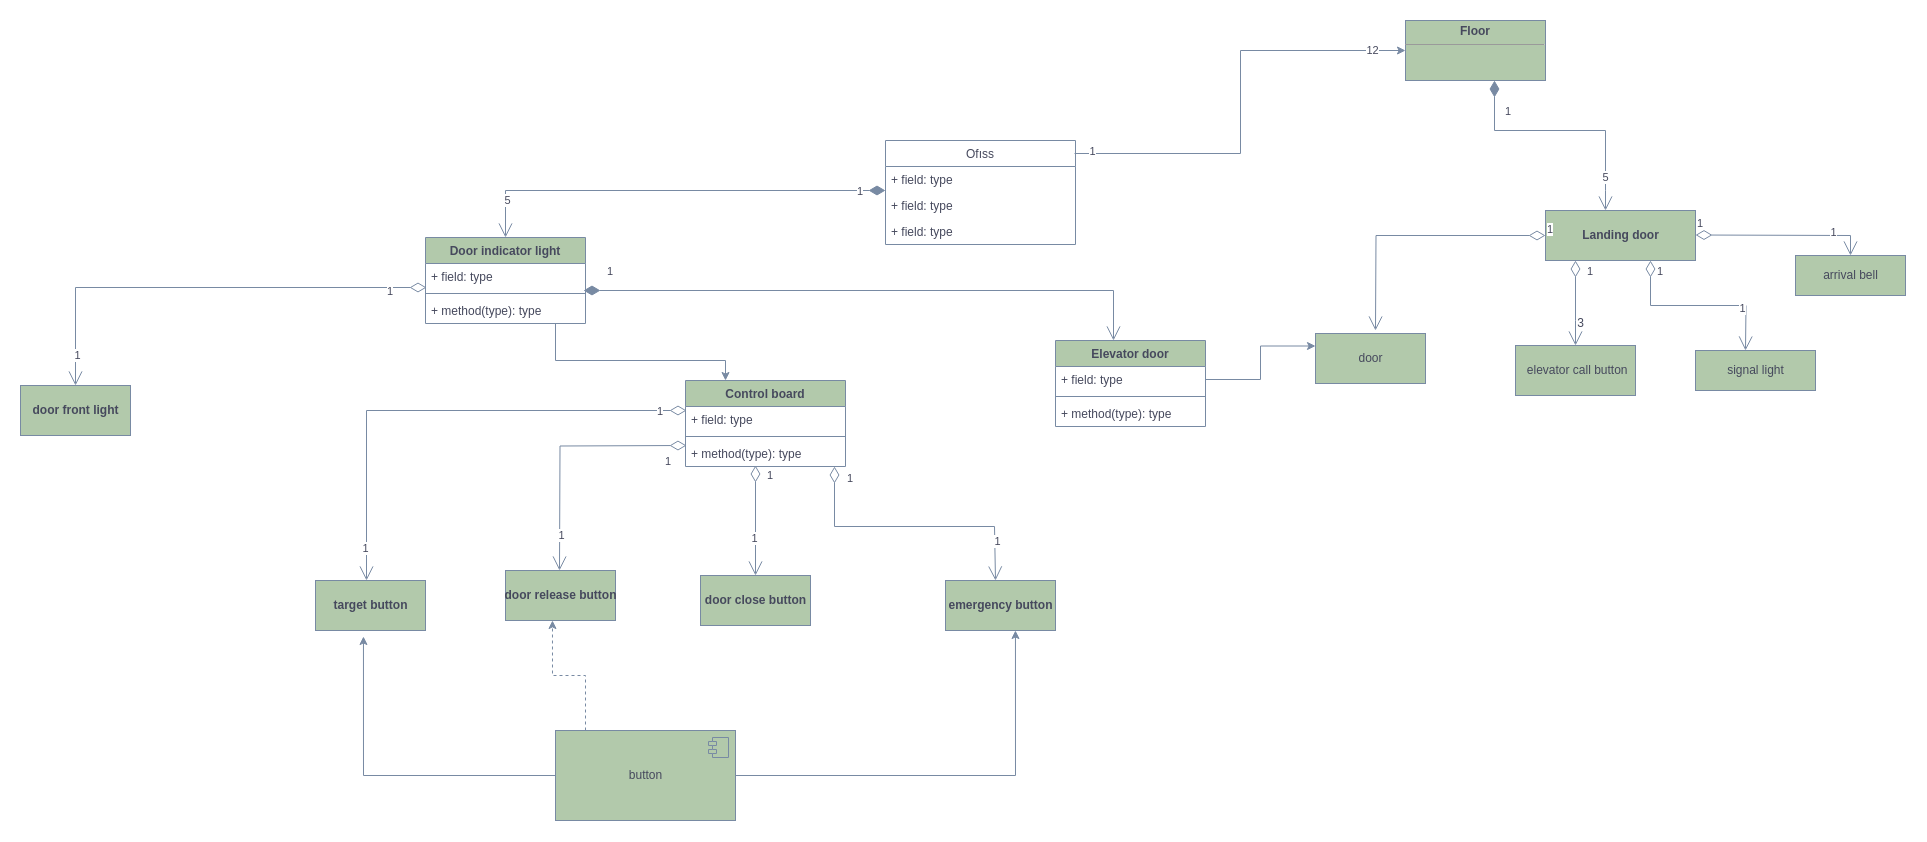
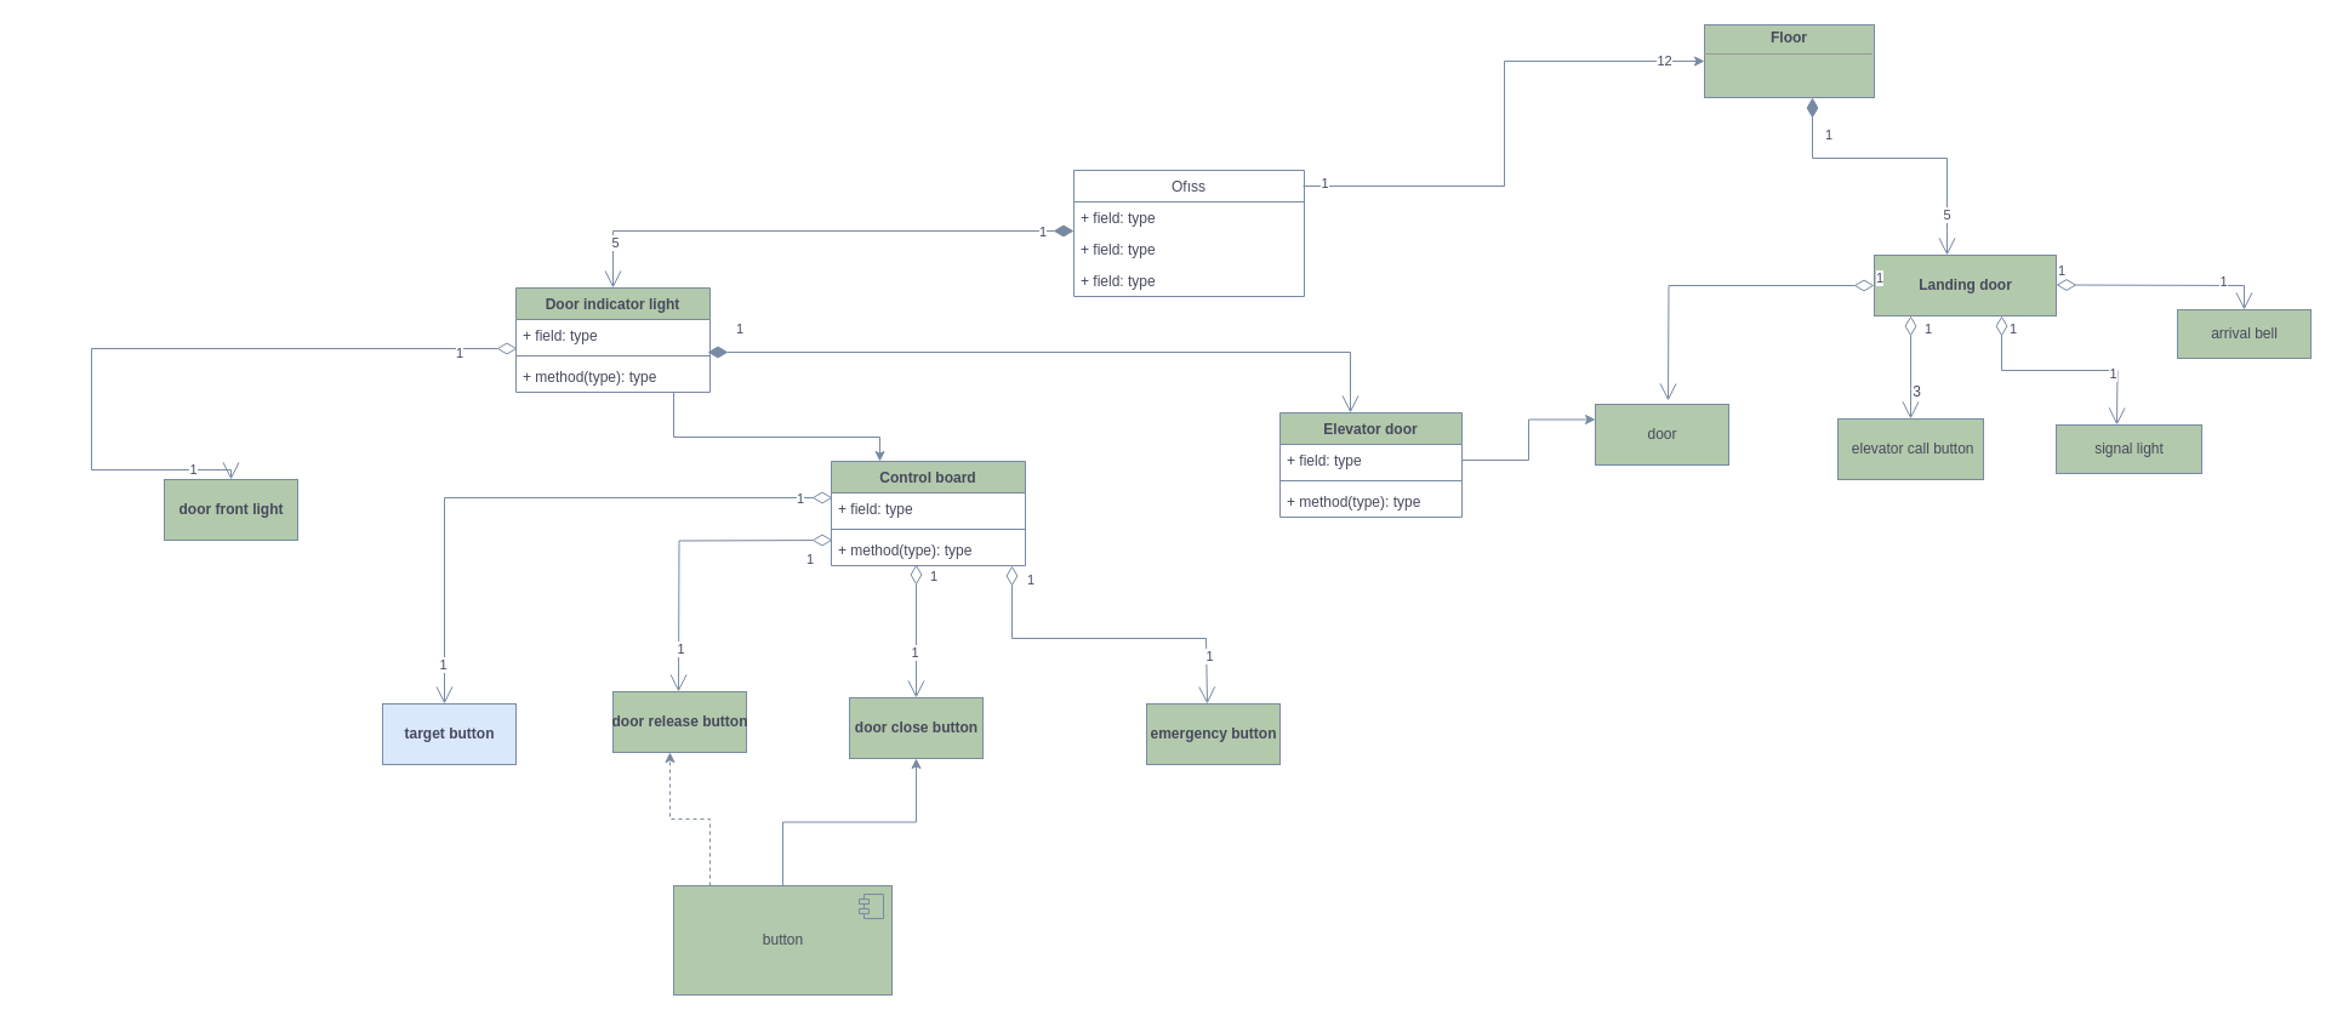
  <mxCell id="0" />
  <mxCell id="1" parent="0" />
  <mxCell id="2" value="Ofıss" style="swimlane;fontStyle=0;childLayout=stackLayout;horizontal=1;startSize=26;fillColor=none;horizontalStack=0;resizeParent=1;resizeParentMax=0;resizeLast=0;collapsible=1;marginBottom=0;strokeColor=#788AA3;fontColor=#46495D;" vertex="1" parent="1"><mxGeometry x="885" y="140" width="190" height="104" as="geometry" /></mxCell>
  <mxCell id="3" value="+ field: type" style="text;strokeColor=none;fillColor=none;align=left;verticalAlign=top;spacingLeft=4;spacingRight=4;overflow=hidden;rotatable=0;points=[[0,0.5],[1,0.5]];portConstraint=eastwest;fontColor=#46495D;" vertex="1" parent="2"><mxGeometry y="26" width="190" height="26" as="geometry" /></mxCell>
  <mxCell id="4" value="+ field: type" style="text;strokeColor=none;fillColor=none;align=left;verticalAlign=top;spacingLeft=4;spacingRight=4;overflow=hidden;rotatable=0;points=[[0,0.5],[1,0.5]];portConstraint=eastwest;fontColor=#46495D;" vertex="1" parent="2"><mxGeometry y="52" width="190" height="26" as="geometry" /></mxCell>
  <mxCell id="5" value="+ field: type" style="text;strokeColor=none;fillColor=none;align=left;verticalAlign=top;spacingLeft=4;spacingRight=4;overflow=hidden;rotatable=0;points=[[0,0.5],[1,0.5]];portConstraint=eastwest;fontColor=#46495D;" vertex="1" parent="2"><mxGeometry y="78" width="190" height="26" as="geometry" /></mxCell>
  <mxCell id="6" value="" style="edgeStyle=elbowEdgeStyle;elbow=horizontal;endArrow=classic;html=1;rounded=0;exitX=0.995;exitY=0.125;exitDx=0;exitDy=0;exitPerimeter=0;strokeColor=#788AA3;fontColor=#46495D;" edge="1" parent="1" source="2"><mxGeometry width="50" height="50" relative="1" as="geometry"><mxPoint x="1325" y="180" as="sourcePoint" /><mxPoint x="1405" y="50" as="targetPoint" /></mxGeometry></mxCell>
  <mxCell id="7" value="1" style="edgeLabel;html=1;align=center;verticalAlign=middle;resizable=0;points=[];fontColor=#46495D;" vertex="1" connectable="0" parent="6"><mxGeometry x="-0.922" y="3" relative="1" as="geometry"><mxPoint as="offset" /></mxGeometry></mxCell>
  <mxCell id="8" value="12" style="edgeLabel;html=1;align=center;verticalAlign=middle;resizable=0;points=[];fontColor=#46495D;" vertex="1" connectable="0" parent="6"><mxGeometry x="0.843" y="1" relative="1" as="geometry"><mxPoint as="offset" /></mxGeometry></mxCell>
  <mxCell id="9" value="&lt;p style=&quot;margin:0px;margin-top:4px;text-align:center;&quot;&gt;&lt;b&gt;Floor&lt;/b&gt;&lt;/p&gt;&lt;hr size=&quot;1&quot;&gt;&lt;div style=&quot;height:2px;&quot;&gt;&lt;/div&gt;" style="verticalAlign=top;align=left;overflow=fill;fontSize=12;fontFamily=Helvetica;html=1;fillColor=#B2C9AB;strokeColor=#788AA3;fontColor=#46495D;" vertex="1" parent="1"><mxGeometry x="1405" y="20" width="140" height="60" as="geometry" /></mxCell>
  <mxCell id="10" value="1" style="endArrow=open;html=1;endSize=12;startArrow=diamondThin;startSize=14;startFill=1;edgeStyle=orthogonalEdgeStyle;align=left;verticalAlign=bottom;rounded=0;strokeColor=#788AA3;fontColor=#46495D;" edge="1" parent="1"><mxGeometry x="-0.513" y="10" relative="1" as="geometry"><mxPoint x="1494" y="80" as="sourcePoint" /><mxPoint x="1605" y="210" as="targetPoint" /><Array as="points"><mxPoint x="1494" y="130" /><mxPoint x="1605" y="130" /><mxPoint x="1605" y="190" /></Array><mxPoint as="offset" /></mxGeometry></mxCell>
  <mxCell id="11" value="5" style="edgeLabel;html=1;align=center;verticalAlign=middle;resizable=0;points=[];fontColor=#46495D;" vertex="1" connectable="0" parent="10"><mxGeometry x="0.718" y="-1" relative="1" as="geometry"><mxPoint as="offset" /></mxGeometry></mxCell>
  <mxCell id="12" value="&lt;b&gt;Landing door&lt;/b&gt;" style="html=1;fillColor=#B2C9AB;strokeColor=#788AA3;fontColor=#46495D;" vertex="1" parent="1"><mxGeometry x="1545" y="210" width="150" height="50" as="geometry" /></mxCell>
  <mxCell id="13" value="1" style="endArrow=open;html=1;endSize=12;startArrow=diamondThin;startSize=14;startFill=0;edgeStyle=orthogonalEdgeStyle;align=left;verticalAlign=bottom;rounded=0;strokeColor=#788AA3;fontColor=#46495D;" edge="1" parent="1" target="15"><mxGeometry x="-1" y="3" relative="1" as="geometry"><mxPoint x="1695" y="234.5" as="sourcePoint" /><mxPoint x="1765" y="280" as="targetPoint" /></mxGeometry></mxCell>
  <mxCell id="14" value="1" style="edgeLabel;html=1;align=center;verticalAlign=middle;resizable=0;points=[];fontColor=#46495D;" vertex="1" connectable="0" parent="13"><mxGeometry x="0.561" y="4" relative="1" as="geometry"><mxPoint y="1" as="offset" /></mxGeometry></mxCell>
  <mxCell id="15" value="arrival bell" style="html=1;fillColor=#B2C9AB;strokeColor=#788AA3;fontColor=#46495D;" vertex="1" parent="1"><mxGeometry x="1795" y="255" width="110" height="40" as="geometry" /></mxCell>
  <mxCell id="16" value="1" style="endArrow=open;html=1;endSize=12;startArrow=diamondThin;startSize=14;startFill=0;edgeStyle=orthogonalEdgeStyle;align=left;verticalAlign=bottom;rounded=0;exitX=0.7;exitY=1;exitDx=0;exitDy=0;exitPerimeter=0;strokeColor=#788AA3;fontColor=#46495D;" edge="1" parent="1" source="12"><mxGeometry x="-0.784" y="5" relative="1" as="geometry"><mxPoint x="1605" y="280" as="sourcePoint" /><mxPoint x="1745" y="350" as="targetPoint" /><mxPoint as="offset" /></mxGeometry></mxCell>
  <mxCell id="17" value="1" style="edgeLabel;html=1;align=center;verticalAlign=middle;resizable=0;points=[];fontColor=#46495D;" vertex="1" connectable="0" parent="16"><mxGeometry x="0.47" y="-2" relative="1" as="geometry"><mxPoint as="offset" /></mxGeometry></mxCell>
  <mxCell id="18" value="signal light" style="html=1;fillColor=#B2C9AB;strokeColor=#788AA3;fontColor=#46495D;" vertex="1" parent="1"><mxGeometry x="1695" y="350" width="120" height="40" as="geometry" /></mxCell>
  <mxCell id="19" value="&amp;nbsp;elevator call button" style="html=1;fillColor=#B2C9AB;strokeColor=#788AA3;fontColor=#46495D;" vertex="1" parent="1"><mxGeometry x="1515" y="345" width="120" height="50" as="geometry" /></mxCell>
  <mxCell id="20" value="1" style="endArrow=open;html=1;endSize=12;startArrow=diamondThin;startSize=14;startFill=0;edgeStyle=orthogonalEdgeStyle;align=left;verticalAlign=bottom;rounded=0;exitX=0.2;exitY=1;exitDx=0;exitDy=0;exitPerimeter=0;entryX=0.5;entryY=0;entryDx=0;entryDy=0;strokeColor=#788AA3;fontColor=#46495D;" edge="1" parent="1" source="12" target="19"><mxGeometry x="-0.529" y="10" relative="1" as="geometry"><mxPoint x="1605" y="280" as="sourcePoint" /><mxPoint x="1765" y="280" as="targetPoint" /><Array as="points"><mxPoint x="1575" y="320" /><mxPoint x="1575" y="320" /></Array><mxPoint as="offset" /></mxGeometry></mxCell>
  <mxCell id="21" value="3" style="text;html=1;align=center;verticalAlign=middle;resizable=0;points=[];autosize=1;strokeColor=none;fillColor=none;fontColor=#46495D;" vertex="1" parent="1"><mxGeometry x="1570" y="313" width="20" height="20" as="geometry" /></mxCell>
  <mxCell id="22" value="door" style="html=1;fillColor=#B2C9AB;strokeColor=#788AA3;fontColor=#46495D;" vertex="1" parent="1"><mxGeometry x="1315" y="333" width="110" height="50" as="geometry" /></mxCell>
  <mxCell id="23" value="1" style="endArrow=open;html=1;endSize=12;startArrow=diamondThin;startSize=14;startFill=0;edgeStyle=orthogonalEdgeStyle;align=left;verticalAlign=bottom;rounded=0;exitX=0;exitY=0.5;exitDx=0;exitDy=0;strokeColor=#788AA3;fontColor=#46495D;" edge="1" parent="1" source="12"><mxGeometry x="-1" y="3" relative="1" as="geometry"><mxPoint x="1335" y="360" as="sourcePoint" /><mxPoint x="1375" y="330" as="targetPoint" /></mxGeometry></mxCell>
  <mxCell id="24" value="1" style="endArrow=open;html=1;endSize=12;startArrow=diamondThin;startSize=14;startFill=1;edgeStyle=orthogonalEdgeStyle;align=left;verticalAlign=bottom;rounded=0;strokeColor=#788AA3;fontColor=#46495D;" edge="1" parent="1"><mxGeometry x="-0.924" y="10" relative="1" as="geometry"><mxPoint x="583" y="290" as="sourcePoint" /><mxPoint x="1113" y="340" as="targetPoint" /><Array as="points"><mxPoint x="1113" y="290" /></Array><mxPoint as="offset" /></mxGeometry></mxCell>
  <mxCell id="25" value="Elevator door" style="swimlane;fontStyle=1;align=center;verticalAlign=top;childLayout=stackLayout;horizontal=1;startSize=26;horizontalStack=0;resizeParent=1;resizeParentMax=0;resizeLast=0;collapsible=1;marginBottom=0;fillColor=#B2C9AB;strokeColor=#788AA3;fontColor=#46495D;" vertex="1" parent="1"><mxGeometry x="1055" y="340" width="150" height="86" as="geometry" /></mxCell>
  <mxCell id="26" value="+ field: type" style="text;strokeColor=none;fillColor=none;align=left;verticalAlign=top;spacingLeft=4;spacingRight=4;overflow=hidden;rotatable=0;points=[[0,0.5],[1,0.5]];portConstraint=eastwest;fontColor=#46495D;" vertex="1" parent="25"><mxGeometry y="26" width="150" height="26" as="geometry" /></mxCell>
  <mxCell id="27" value="" style="line;strokeWidth=1;fillColor=none;align=left;verticalAlign=middle;spacingTop=-1;spacingLeft=3;spacingRight=3;rotatable=0;labelPosition=right;points=[];portConstraint=eastwest;strokeColor=#788AA3;fontColor=#46495D;" vertex="1" parent="25"><mxGeometry y="52" width="150" height="8" as="geometry" /></mxCell>
  <mxCell id="28" value="+ method(type): type" style="text;strokeColor=none;fillColor=none;align=left;verticalAlign=top;spacingLeft=4;spacingRight=4;overflow=hidden;rotatable=0;points=[[0,0.5],[1,0.5]];portConstraint=eastwest;fontColor=#46495D;" vertex="1" parent="25"><mxGeometry y="60" width="150" height="26" as="geometry" /></mxCell>
  <mxCell id="29" style="edgeStyle=orthogonalEdgeStyle;rounded=0;orthogonalLoop=1;jettySize=auto;html=1;entryX=0;entryY=0.25;entryDx=0;entryDy=0;strokeColor=#788AA3;fontColor=#46495D;" edge="1" parent="1" source="26" target="22"><mxGeometry relative="1" as="geometry" /></mxCell>
  <mxCell id="30" value="Control board" style="swimlane;fontStyle=1;align=center;verticalAlign=top;childLayout=stackLayout;horizontal=1;startSize=26;horizontalStack=0;resizeParent=1;resizeParentMax=0;resizeLast=0;collapsible=1;marginBottom=0;fillColor=#B2C9AB;strokeColor=#788AA3;fontColor=#46495D;" vertex="1" parent="1"><mxGeometry x="685" y="380" width="160" height="86" as="geometry" /></mxCell>
  <mxCell id="31" value="+ field: type" style="text;strokeColor=none;fillColor=none;align=left;verticalAlign=top;spacingLeft=4;spacingRight=4;overflow=hidden;rotatable=0;points=[[0,0.5],[1,0.5]];portConstraint=eastwest;fontColor=#46495D;" vertex="1" parent="30"><mxGeometry y="26" width="160" height="26" as="geometry" /></mxCell>
  <mxCell id="32" value="" style="line;strokeWidth=1;fillColor=none;align=left;verticalAlign=middle;spacingTop=-1;spacingLeft=3;spacingRight=3;rotatable=0;labelPosition=right;points=[];portConstraint=eastwest;strokeColor=#788AA3;fontColor=#46495D;" vertex="1" parent="30"><mxGeometry y="52" width="160" height="8" as="geometry" /></mxCell>
  <mxCell id="33" value="+ method(type): type" style="text;strokeColor=none;fillColor=none;align=left;verticalAlign=top;spacingLeft=4;spacingRight=4;overflow=hidden;rotatable=0;points=[[0,0.5],[1,0.5]];portConstraint=eastwest;fontColor=#46495D;" vertex="1" parent="30"><mxGeometry y="60" width="160" height="26" as="geometry" /></mxCell>
  <mxCell id="34" value="1" style="endArrow=open;html=1;endSize=12;startArrow=diamondThin;startSize=14;startFill=1;edgeStyle=orthogonalEdgeStyle;align=left;verticalAlign=bottom;rounded=0;strokeColor=#788AA3;fontColor=#46495D;" edge="1" parent="1" target="36"><mxGeometry x="-0.861" y="10" relative="1" as="geometry"><mxPoint x="885" y="190" as="sourcePoint" /><mxPoint x="605" y="250" as="targetPoint" /><Array as="points"><mxPoint x="505" y="190" /></Array><mxPoint as="offset" /></mxGeometry></mxCell>
  <mxCell id="35" value="5" style="edgeLabel;html=1;align=center;verticalAlign=middle;resizable=0;points=[];fontColor=#46495D;" vertex="1" connectable="0" parent="34"><mxGeometry x="0.821" y="1" relative="1" as="geometry"><mxPoint as="offset" /></mxGeometry></mxCell>
  <mxCell id="36" value="Door indicator light" style="swimlane;fontStyle=1;align=center;verticalAlign=top;childLayout=stackLayout;horizontal=1;startSize=26;horizontalStack=0;resizeParent=1;resizeParentMax=0;resizeLast=0;collapsible=1;marginBottom=0;fillColor=#B2C9AB;strokeColor=#788AA3;fontColor=#46495D;" vertex="1" parent="1"><mxGeometry x="425" y="237" width="160" height="86" as="geometry" /></mxCell>
  <mxCell id="37" value="+ field: type" style="text;strokeColor=none;fillColor=none;align=left;verticalAlign=top;spacingLeft=4;spacingRight=4;overflow=hidden;rotatable=0;points=[[0,0.5],[1,0.5]];portConstraint=eastwest;fontColor=#46495D;" vertex="1" parent="36"><mxGeometry y="26" width="160" height="26" as="geometry" /></mxCell>
  <mxCell id="38" value="" style="line;strokeWidth=1;fillColor=none;align=left;verticalAlign=middle;spacingTop=-1;spacingLeft=3;spacingRight=3;rotatable=0;labelPosition=right;points=[];portConstraint=eastwest;strokeColor=#788AA3;fontColor=#46495D;" vertex="1" parent="36"><mxGeometry y="52" width="160" height="8" as="geometry" /></mxCell>
  <mxCell id="39" value="+ method(type): type" style="text;strokeColor=none;fillColor=none;align=left;verticalAlign=top;spacingLeft=4;spacingRight=4;overflow=hidden;rotatable=0;points=[[0,0.5],[1,0.5]];portConstraint=eastwest;fontColor=#46495D;" vertex="1" parent="36"><mxGeometry y="60" width="160" height="26" as="geometry" /></mxCell>
  <mxCell id="40" value="1" style="endArrow=open;html=1;endSize=12;startArrow=diamondThin;startSize=14;startFill=0;edgeStyle=orthogonalEdgeStyle;align=left;verticalAlign=bottom;rounded=0;strokeColor=#788AA3;fontColor=#46495D;" edge="1" parent="1"><mxGeometry x="-0.85" y="11" relative="1" as="geometry"><mxPoint x="834" y="466" as="sourcePoint" /><mxPoint x="995" y="580" as="targetPoint" /><Array as="points"><mxPoint x="834" y="526" /><mxPoint x="994" y="526" /></Array><mxPoint as="offset" /></mxGeometry></mxCell>
  <mxCell id="41" value="1" style="edgeLabel;html=1;align=center;verticalAlign=middle;resizable=0;points=[];fontColor=#46495D;" vertex="1" connectable="0" parent="40"><mxGeometry x="0.716" y="2" relative="1" as="geometry"><mxPoint as="offset" /></mxGeometry></mxCell>
  <mxCell id="42" value="&lt;b&gt;emergency button&lt;/b&gt;" style="html=1;fillColor=#B2C9AB;strokeColor=#788AA3;fontColor=#46495D;" vertex="1" parent="1"><mxGeometry x="945" y="580" width="110" height="50" as="geometry" /></mxCell>
  <mxCell id="43" value="1" style="endArrow=open;html=1;endSize=12;startArrow=diamondThin;startSize=14;startFill=0;edgeStyle=orthogonalEdgeStyle;align=left;verticalAlign=bottom;rounded=0;strokeColor=#788AA3;fontColor=#46495D;" edge="1" parent="1" target="45"><mxGeometry x="-0.385" y="18" relative="1" as="geometry"><mxPoint x="755" y="465" as="sourcePoint" /><mxPoint x="755" y="600" as="targetPoint" /><Array as="points"><mxPoint x="755" y="585" /></Array><mxPoint x="-8" y="-15" as="offset" /></mxGeometry></mxCell>
  <mxCell id="44" value="1" style="edgeLabel;html=1;align=center;verticalAlign=middle;resizable=0;points=[];fontColor=#46495D;" vertex="1" connectable="0" parent="43"><mxGeometry x="0.309" y="-2" relative="1" as="geometry"><mxPoint as="offset" /></mxGeometry></mxCell>
  <mxCell id="45" value="&lt;b&gt;door close button&lt;/b&gt;" style="html=1;fillColor=#B2C9AB;strokeColor=#788AA3;fontColor=#46495D;" vertex="1" parent="1"><mxGeometry x="700" y="575" width="110" height="50" as="geometry" /></mxCell>
  <mxCell id="46" value="1" style="endArrow=open;html=1;endSize=12;startArrow=diamondThin;startSize=14;startFill=0;edgeStyle=orthogonalEdgeStyle;align=left;verticalAlign=bottom;rounded=0;exitX=-0.019;exitY=0.192;exitDx=0;exitDy=0;exitPerimeter=0;strokeColor=#788AA3;fontColor=#46495D;" edge="1" parent="1"><mxGeometry x="-0.815" y="25" relative="1" as="geometry"><mxPoint x="685.96" y="444.992" as="sourcePoint" /><mxPoint x="559" y="570" as="targetPoint" /><mxPoint as="offset" /></mxGeometry></mxCell>
  <mxCell id="47" value="1" style="edgeLabel;html=1;align=center;verticalAlign=middle;resizable=0;points=[];fontColor=#46495D;" vertex="1" connectable="0" parent="46"><mxGeometry x="0.714" y="1" relative="1" as="geometry"><mxPoint as="offset" /></mxGeometry></mxCell>
  <mxCell id="48" value="&lt;b&gt;door release button&lt;/b&gt;" style="html=1;fillColor=#B2C9AB;strokeColor=#788AA3;fontColor=#46495D;" vertex="1" parent="1"><mxGeometry x="505" y="570" width="110" height="50" as="geometry" /></mxCell>
  <mxCell id="49" value="1" style="endArrow=open;html=1;endSize=12;startArrow=diamondThin;startSize=14;startFill=0;edgeStyle=orthogonalEdgeStyle;align=left;verticalAlign=bottom;rounded=0;strokeColor=#788AA3;fontColor=#46495D;" edge="1" parent="1"><mxGeometry x="-0.874" y="10" relative="1" as="geometry"><mxPoint x="686" y="410" as="sourcePoint" /><mxPoint x="366" y="580" as="targetPoint" /><Array as="points"><mxPoint x="366" y="410" /><mxPoint x="366" y="580" /></Array><mxPoint as="offset" /></mxGeometry></mxCell>
  <mxCell id="50" value="1" style="edgeLabel;html=1;align=center;verticalAlign=middle;resizable=0;points=[];fontColor=#46495D;" vertex="1" connectable="0" parent="49"><mxGeometry x="0.865" y="-2" relative="1" as="geometry"><mxPoint as="offset" /></mxGeometry></mxCell>
- <mxCell id="51" value="&lt;b&gt;target button&lt;/b&gt;" style="html=1;fillColor=#B2C9AB;strokeColor=#788AA3;fontColor=#46495D;" vertex="1" parent="1"><mxGeometry x="315" y="580" width="110" height="50" as="geometry" /></mxCell>
- <mxCell id="52" style="edgeStyle=orthogonalEdgeStyle;rounded=0;orthogonalLoop=1;jettySize=auto;html=1;entryX=0.436;entryY=1.12;entryDx=0;entryDy=0;entryPerimeter=0;strokeColor=#788AA3;fontColor=#46495D;" edge="1" parent="1" source="55" target="51"><mxGeometry relative="1" as="geometry" /></mxCell>
+ <mxCell id="51" value="&lt;b&gt;target button&lt;/b&gt;" style="html=1;fillColor=#dae8fc;strokeColor=#788AA3;fontColor=#46495D;" vertex="1" parent="1"><mxGeometry x="315" y="580" width="110" height="50" as="geometry" /></mxCell>
+ <mxCell id="52" style="edgeStyle=orthogonalEdgeStyle;rounded=0;orthogonalLoop=1;jettySize=auto;html=1;strokeColor=#788AA3;fontColor=#46495D;" edge="1" parent="1" source="55" target="45"><mxGeometry relative="1" as="geometry" /></mxCell>
  <mxCell id="53" style="edgeStyle=orthogonalEdgeStyle;rounded=0;orthogonalLoop=1;jettySize=auto;html=1;entryX=0.427;entryY=1;entryDx=0;entryDy=0;entryPerimeter=0;strokeColor=#788AA3;fontColor=#46495D;dashed=1;" edge="1" parent="1" source="55" target="48"><mxGeometry relative="1" as="geometry"><Array as="points"><mxPoint x="585" y="675" /><mxPoint x="552" y="675" /></Array></mxGeometry></mxCell>
- <mxCell id="54" style="edgeStyle=orthogonalEdgeStyle;rounded=0;orthogonalLoop=1;jettySize=auto;html=1;entryX=0.636;entryY=1;entryDx=0;entryDy=0;entryPerimeter=0;strokeColor=#788AA3;fontColor=#46495D;" edge="1" parent="1" source="55" target="42"><mxGeometry relative="1" as="geometry" /></mxCell>
  <mxCell id="55" value="button" style="html=1;dropTarget=0;fillColor=#B2C9AB;strokeColor=#788AA3;fontColor=#46495D;" vertex="1" parent="1"><mxGeometry x="555" y="730" width="180" height="90" as="geometry" /></mxCell>
  <mxCell id="56" value="" style="shape=module;jettyWidth=8;jettyHeight=4;fillColor=#B2C9AB;strokeColor=#788AA3;fontColor=#46495D;" vertex="1" parent="55"><mxGeometry x="1" width="20" height="20" relative="1" as="geometry"><mxPoint x="-27" y="7" as="offset" /></mxGeometry></mxCell>
  <mxCell id="57" value="1" style="endArrow=open;html=1;endSize=12;startArrow=diamondThin;startSize=14;startFill=0;edgeStyle=orthogonalEdgeStyle;align=left;verticalAlign=bottom;rounded=0;strokeColor=#788AA3;fontColor=#46495D;" edge="1" parent="1" target="59"><mxGeometry x="-0.818" y="13" relative="1" as="geometry"><mxPoint x="426" y="287" as="sourcePoint" /><mxPoint x="75" y="410" as="targetPoint" /><Array as="points"><mxPoint x="75" y="287" /><mxPoint x="75" y="387" /></Array><mxPoint as="offset" /></mxGeometry></mxCell>
  <mxCell id="58" value="1" style="edgeLabel;html=1;align=center;verticalAlign=middle;resizable=0;points=[];fontColor=#46495D;" vertex="1" connectable="0" parent="57"><mxGeometry x="0.862" y="1" relative="1" as="geometry"><mxPoint as="offset" /></mxGeometry></mxCell>
- <mxCell id="59" value="&lt;b&gt;door front light&lt;/b&gt;" style="html=1;fillColor=#B2C9AB;strokeColor=#788AA3;fontColor=#46495D;" vertex="1" parent="1"><mxGeometry x="20" y="385" width="110" height="50" as="geometry" /></mxCell>
+ <mxCell id="59" value="&lt;b&gt;door front light&lt;/b&gt;" style="html=1;fillColor=#B2C9AB;strokeColor=#788AA3;fontColor=#46495D;" vertex="1" parent="1"><mxGeometry x="135" y="395" width="110" height="50" as="geometry" /></mxCell>
  <mxCell id="60" style="edgeStyle=orthogonalEdgeStyle;rounded=0;orthogonalLoop=1;jettySize=auto;html=1;entryX=0.25;entryY=0;entryDx=0;entryDy=0;strokeColor=#788AA3;fontColor=#46495D;" edge="1" parent="1" source="39" target="30"><mxGeometry relative="1" as="geometry"><Array as="points"><mxPoint x="555" y="360" /><mxPoint x="725" y="360" /></Array></mxGeometry></mxCell>
